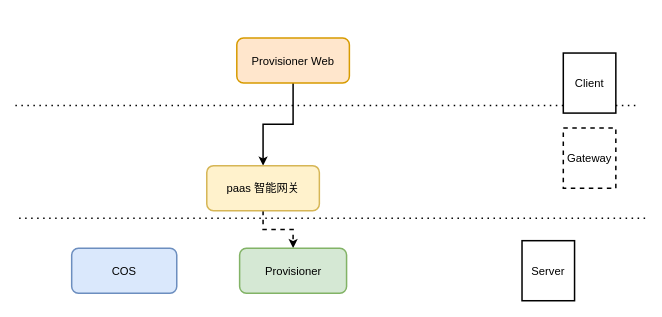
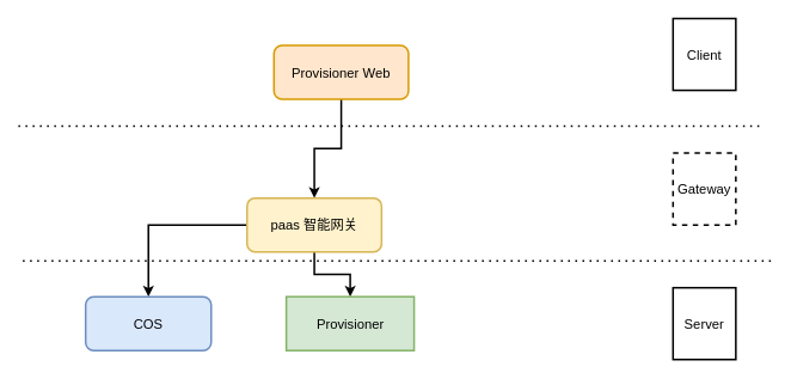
  <mxCell id="0" />
  <mxCell id="1" parent="0" />
  <mxCell id="2" style="edgeStyle=orthogonalEdgeStyle;rounded=0;orthogonalLoop=1;jettySize=auto;html=1;exitX=0.5;exitY=1;exitDx=0;exitDy=0;entryX=0.5;entryY=0;entryDx=0;entryDy=0;fontSize=15;strokeWidth=2;" edge="1" parent="1" source="3" target="6"><mxGeometry relative="1" as="geometry" /></mxCell>
- <mxCell id="3" value="&lt;font style=&quot;font-size: 15px&quot;&gt;Provisioner Web&lt;/font&gt;" style="rounded=1;whiteSpace=wrap;html=1;strokeWidth=2;fillColor=#ffe6cc;strokeColor=#d79b00;" vertex="1" parent="1"><mxGeometry x="315" y="50" width="150" height="60" as="geometry" /></mxCell>
- <mxCell id="4" style="edgeStyle=orthogonalEdgeStyle;rounded=0;orthogonalLoop=1;jettySize=auto;html=1;fontSize=15;entryX=0.5;entryY=0;entryDx=0;entryDy=0;strokeWidth=2;dashed=1;" edge="1" parent="1" source="6" target="7"><mxGeometry relative="1" as="geometry"><mxPoint x="390" y="280" as="targetPoint" /></mxGeometry></mxCell>
+ <mxCell id="3" value="&lt;font style=&quot;font-size: 15px&quot;&gt;Provisioner Web&lt;/font&gt;" style="rounded=1;whiteSpace=wrap;html=1;strokeWidth=2;fillColor=#ffe6cc;strokeColor=#d79b00;" vertex="1" parent="1"><mxGeometry x="305" y="50" width="150" height="60" as="geometry" /></mxCell>
+ <mxCell id="4" style="edgeStyle=orthogonalEdgeStyle;rounded=0;orthogonalLoop=1;jettySize=auto;html=1;fontSize=15;entryX=0.5;entryY=0;entryDx=0;entryDy=0;strokeWidth=2;" edge="1" parent="1" source="6" target="7"><mxGeometry relative="1" as="geometry"><mxPoint x="390" y="280" as="targetPoint" /></mxGeometry></mxCell>
+ <mxCell id="5" style="edgeStyle=orthogonalEdgeStyle;rounded=0;orthogonalLoop=1;jettySize=auto;html=1;entryX=0.5;entryY=0;entryDx=0;entryDy=0;fontSize=15;strokeWidth=2;" edge="1" parent="1" source="6" target="8"><mxGeometry relative="1" as="geometry" /></mxCell>
  <mxCell id="6" value="&lt;font style=&quot;font-size: 15px&quot;&gt;paas 智能网关&lt;/font&gt;" style="rounded=1;whiteSpace=wrap;html=1;strokeWidth=2;fillColor=#fff2cc;strokeColor=#d6b656;" vertex="1" parent="1"><mxGeometry x="275" y="220" width="150" height="60" as="geometry" /></mxCell>
- <mxCell id="7" value="&lt;font style=&quot;font-size: 15px&quot;&gt;Provisioner&lt;/font&gt;" style="rounded=1;whiteSpace=wrap;html=1;strokeWidth=2;fillColor=#d5e8d4;strokeColor=#82b366;" vertex="1" parent="1"><mxGeometry x="318.75" y="330" width="142.5" height="60" as="geometry" /></mxCell>
+ <mxCell id="7" value="&lt;font style=&quot;font-size: 15px&quot;&gt;Provisioner&lt;/font&gt;" style="whiteSpace=wrap;html=1;strokeWidth=2;fillColor=#d5e8d4;strokeColor=#82b366;rounded=0;" vertex="1" parent="1"><mxGeometry x="318.75" y="330" width="142.5" height="60" as="geometry" /></mxCell>
  <mxCell id="8" value="&lt;font style=&quot;font-size: 15px&quot;&gt;COS&lt;/font&gt;" style="rounded=1;whiteSpace=wrap;html=1;strokeWidth=2;fillColor=#dae8fc;strokeColor=#6c8ebf;" vertex="1" parent="1"><mxGeometry x="95" y="330" width="140" height="60" as="geometry" /></mxCell>
  <mxCell id="9" value="" style="endArrow=none;dashed=1;html=1;dashPattern=1 3;strokeWidth=2;rounded=0;" edge="1" parent="1"><mxGeometry width="50" height="50" relative="1" as="geometry"><mxPoint x="20" y="140" as="sourcePoint" /><mxPoint x="850" y="140" as="targetPoint" /></mxGeometry></mxCell>
  <mxCell id="10" value="" style="endArrow=none;dashed=1;html=1;dashPattern=1 3;strokeWidth=2;rounded=0;" edge="1" parent="1"><mxGeometry width="50" height="50" relative="1" as="geometry"><mxPoint x="25" y="290" as="sourcePoint" /><mxPoint x="860" y="290" as="targetPoint" /></mxGeometry></mxCell>
  <mxCell id="11" value="&lt;span style=&quot;font-size: 15px&quot;&gt;Gateway&lt;/span&gt;" style="rounded=0;whiteSpace=wrap;html=1;strokeWidth=2;dashed=1;" vertex="1" parent="1"><mxGeometry x="750" y="170" width="70" height="80" as="geometry" /></mxCell>
- <mxCell id="12" value="&lt;span style=&quot;font-size: 15px&quot;&gt;Server&lt;/span&gt;" style="rounded=0;whiteSpace=wrap;html=1;strokeWidth=2;" vertex="1" parent="1"><mxGeometry x="695" y="320" width="70" height="80" as="geometry" /></mxCell>
- <mxCell id="13" value="&lt;span style=&quot;font-size: 15px&quot;&gt;Client&lt;/span&gt;" style="rounded=0;whiteSpace=wrap;html=1;strokeWidth=2;" vertex="1" parent="1"><mxGeometry x="750" y="70" width="70" height="80" as="geometry" /></mxCell>
+ <mxCell id="12" value="&lt;span style=&quot;font-size: 15px&quot;&gt;Server&lt;/span&gt;" style="rounded=0;whiteSpace=wrap;html=1;strokeWidth=2;" vertex="1" parent="1"><mxGeometry x="750" y="320" width="70" height="80" as="geometry" /></mxCell>
+ <mxCell id="13" value="&lt;span style=&quot;font-size: 15px&quot;&gt;Client&lt;/span&gt;" style="rounded=0;whiteSpace=wrap;html=1;strokeWidth=2;" vertex="1" parent="1"><mxGeometry x="750" y="20" width="70" height="80" as="geometry" /></mxCell>
